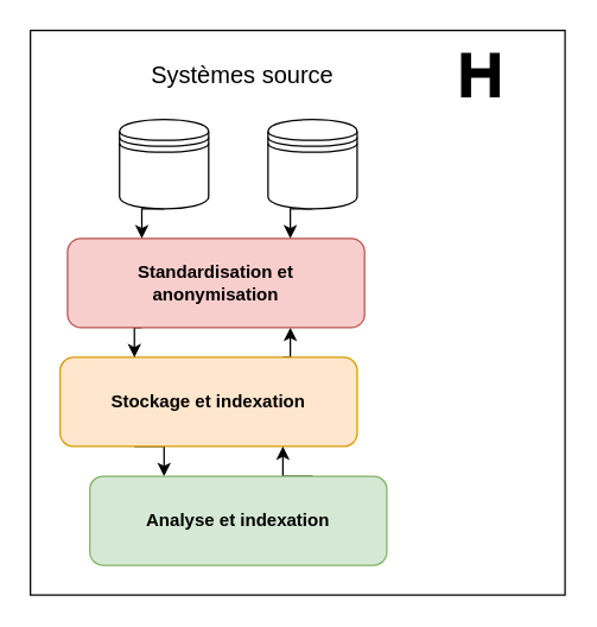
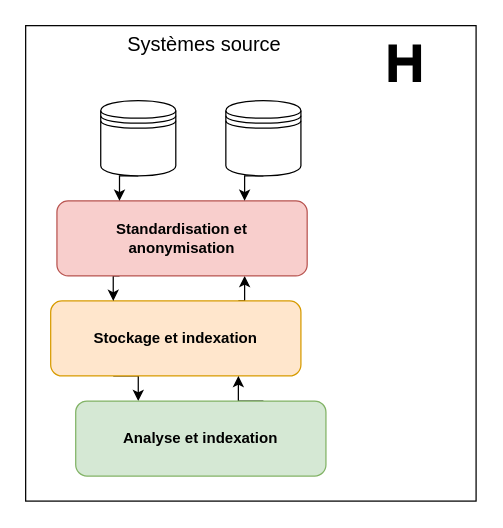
  <mxCell id="0" />
  <mxCell id="1" parent="0" />
  <mxCell id="2" value="" style="whiteSpace=wrap;html=1;" vertex="1" parent="1"><mxGeometry x="20" y="20" width="360" height="380" as="geometry" /></mxCell>
  <mxCell id="3" style="edgeStyle=orthogonalEdgeStyle;rounded=0;orthogonalLoop=1;jettySize=auto;html=1;exitX=0.25;exitY=1;exitDx=0;exitDy=0;entryX=0.25;entryY=0;entryDx=0;entryDy=0;fontSize=16;" edge="1" parent="1" source="5" target="7"><mxGeometry relative="1" as="geometry" /></mxCell>
  <mxCell id="4" style="edgeStyle=orthogonalEdgeStyle;rounded=0;orthogonalLoop=1;jettySize=auto;html=1;exitX=0.75;exitY=0;exitDx=0;exitDy=0;entryX=0.75;entryY=1;entryDx=0;entryDy=0;fontSize=16;" edge="1" parent="1" source="5" target="9"><mxGeometry relative="1" as="geometry" /></mxCell>
  <mxCell id="5" value="&lt;b&gt;Stockage et indexation&lt;/b&gt;" style="rounded=1;whiteSpace=wrap;html=1;fillColor=#ffe6cc;strokeColor=#d79b00;" vertex="1" parent="1"><mxGeometry x="40" y="240" width="200" height="60" as="geometry" /></mxCell>
  <mxCell id="6" style="edgeStyle=orthogonalEdgeStyle;rounded=0;orthogonalLoop=1;jettySize=auto;html=1;exitX=0.75;exitY=0;exitDx=0;exitDy=0;entryX=0.75;entryY=1;entryDx=0;entryDy=0;fontSize=16;" edge="1" parent="1" source="7" target="5"><mxGeometry relative="1" as="geometry" /></mxCell>
  <mxCell id="7" value="&lt;b&gt;Analyse et indexation&lt;/b&gt;" style="rounded=1;whiteSpace=wrap;html=1;fillColor=#d5e8d4;strokeColor=#82b366;" vertex="1" parent="1"><mxGeometry x="60" y="320" width="200" height="60" as="geometry" /></mxCell>
  <mxCell id="8" style="edgeStyle=orthogonalEdgeStyle;rounded=0;orthogonalLoop=1;jettySize=auto;html=1;exitX=0.25;exitY=1;exitDx=0;exitDy=0;entryX=0.25;entryY=0;entryDx=0;entryDy=0;fontSize=16;" edge="1" parent="1" source="9" target="5"><mxGeometry relative="1" as="geometry" /></mxCell>
  <mxCell id="9" value="&lt;b&gt;Standardisation et&lt;br&gt;anonymisation&lt;br&gt;&lt;/b&gt;" style="rounded=1;whiteSpace=wrap;html=1;fillColor=#f8cecc;strokeColor=#b85450;" vertex="1" parent="1"><mxGeometry x="45" y="160" width="200" height="60" as="geometry" /></mxCell>
- <mxCell id="10" value="Systèmes source" style="text;html=1;strokeColor=none;fillColor=none;align=center;verticalAlign=middle;whiteSpace=wrap;rounded=0;fontSize=16;" vertex="1" parent="1"><mxGeometry x="68" y="40" width="190" height="20" as="geometry" /></mxCell>
+ <mxCell id="10" value="Systèmes source" style="text;html=1;strokeColor=none;fillColor=none;align=center;verticalAlign=middle;whiteSpace=wrap;rounded=0;fontSize=16;" vertex="1" parent="1"><mxGeometry x="68" y="25" width="190" height="20" as="geometry" /></mxCell>
  <mxCell id="11" value="" style="shape=mxgraph.signs.healthcare.hospital_2;html=1;pointerEvents=1;fillColor=#000000;strokeColor=none;verticalLabelPosition=bottom;verticalAlign=top;align=center;fontSize=16;" vertex="1" parent="1"><mxGeometry x="310" y="35" width="26.02" height="30" as="geometry" /></mxCell>
  <mxCell id="12" style="edgeStyle=orthogonalEdgeStyle;rounded=0;orthogonalLoop=1;jettySize=auto;html=1;exitX=0.5;exitY=1;exitDx=0;exitDy=0;entryX=0.25;entryY=0;entryDx=0;entryDy=0;fontSize=16;" edge="1" parent="1" source="13" target="9"><mxGeometry relative="1" as="geometry" /></mxCell>
  <mxCell id="13" value="" style="shape=datastore;whiteSpace=wrap;html=1;fontSize=16;align=left;" vertex="1" parent="1"><mxGeometry x="80" y="80" width="60" height="60" as="geometry" /></mxCell>
  <mxCell id="14" style="edgeStyle=orthogonalEdgeStyle;rounded=0;orthogonalLoop=1;jettySize=auto;html=1;exitX=0.5;exitY=1;exitDx=0;exitDy=0;entryX=0.75;entryY=0;entryDx=0;entryDy=0;fontSize=16;" edge="1" parent="1" source="15" target="9"><mxGeometry relative="1" as="geometry" /></mxCell>
  <mxCell id="15" value="" style="shape=datastore;whiteSpace=wrap;html=1;fontSize=16;align=left;" vertex="1" parent="1"><mxGeometry x="180" y="80" width="60" height="60" as="geometry" /></mxCell>
